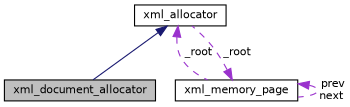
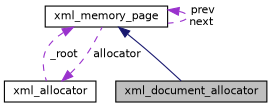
  digraph {
    node [color=black fillcolor=white fontname=Helvetica fontsize=10 shape=record style=filled]
    edge [color=darkorchid3 dir=back fontname=Helvetica fontsize=10 labelfontname=Helvetica labelfontsize=10 style=dashed]
    n1 [fillcolor=grey75 fontcolor=black height=0.2 label=xml_document_allocator width=0.4]
    n2 [height=0.2 label=xml_allocator width=0.4]
    n3 [height=0.2 label=xml_memory_page width=0.4]
-   n2 -> n1 [color=midnightblue style=solid]
-   n2 -> n3 [label=" _root"]
+   n3 -> n1 [color=midnightblue style=solid]
+   n2 -> n3 [label=" allocator"]
    n3 -> n2 [label=" _root"]
    n3 -> n3 [label=" prev\nnext"]
  }
